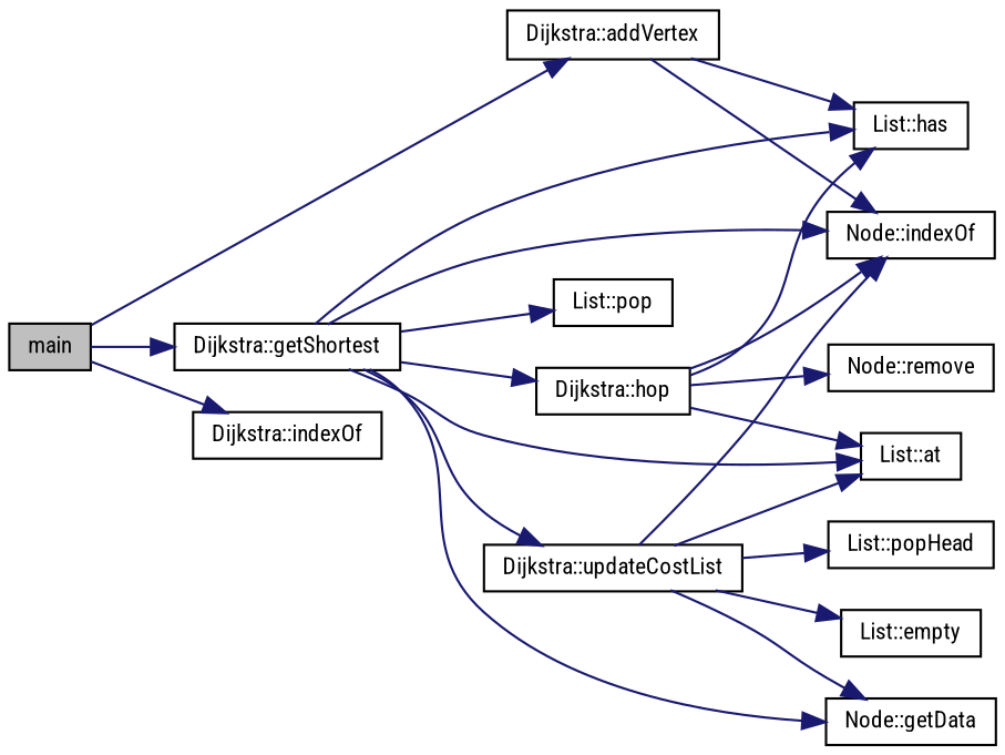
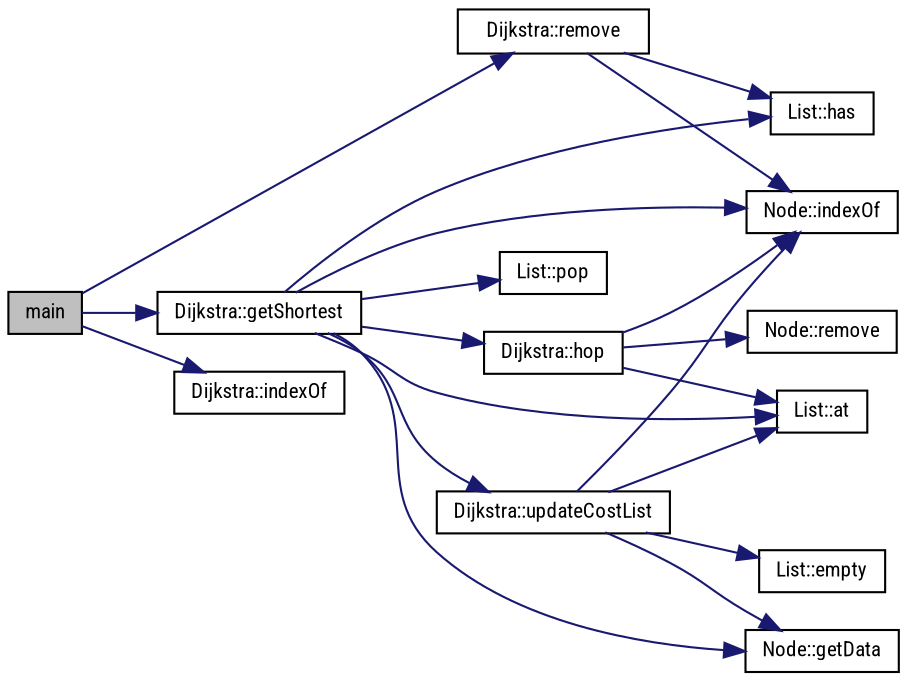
  digraph {
    fontname="Roboto Condensed"
    rankdir=LR
    node [color=black fillcolor=white fontname="Roboto Condensed" fontsize=10 shape=record style=filled]
    edge [color=midnightblue fontname="Roboto Condensed" fontsize=10 labelfontname=Helvetica labelfontsize=10 style=solid]
    n1 [fillcolor=grey75 fontcolor=black height=0.2 label=main width=0.4]
    n2 [height=0.2 label="Dijkstra::getShortest" width=0.4]
-   n3 [height=0.2 label="Dijkstra::addVertex" width=0.4]
+   n3 [height=0.2 label="Dijkstra::remove" width=0.4]
    n4 [height=0.2 label="Dijkstra::indexOf" width=0.4]
    n5 [height=0.2 label="List::has" width=0.4]
    n6 [height=0.2 label="List::at" width=0.4]
    n7 [height=0.2 label="Dijkstra::updateCostList" width=0.4]
    n8 [height=0.2 label="Node::indexOf" width=0.4]
    n9 [height=0.2 label="Node::getData" width=0.4]
    n10 [height=0.2 label="Dijkstra::hop" width=0.4]
    n11 [height=0.2 label="List::pop" width=0.4]
    n12 [height=0.2 label="List::empty" width=0.4]
-   n13 [height=0.2 label="List::popHead" width=0.4]
    n14 [height=0.2 label="Node::remove" width=0.4]
    n1 -> n2
    n1 -> n3
    n1 -> n4
    n2 -> n5
    n2 -> n6
    n2 -> n7
    n2 -> n8
    n2 -> n9
    n2 -> n10
    n2 -> n11
    n3 -> n5
    n3 -> n8
    n7 -> n6
    n7 -> n8
    n7 -> n9
    n7 -> n12
-   n7 -> n13
-   n10 -> n5
    n10 -> n6
    n10 -> n8
    n10 -> n14
  }
